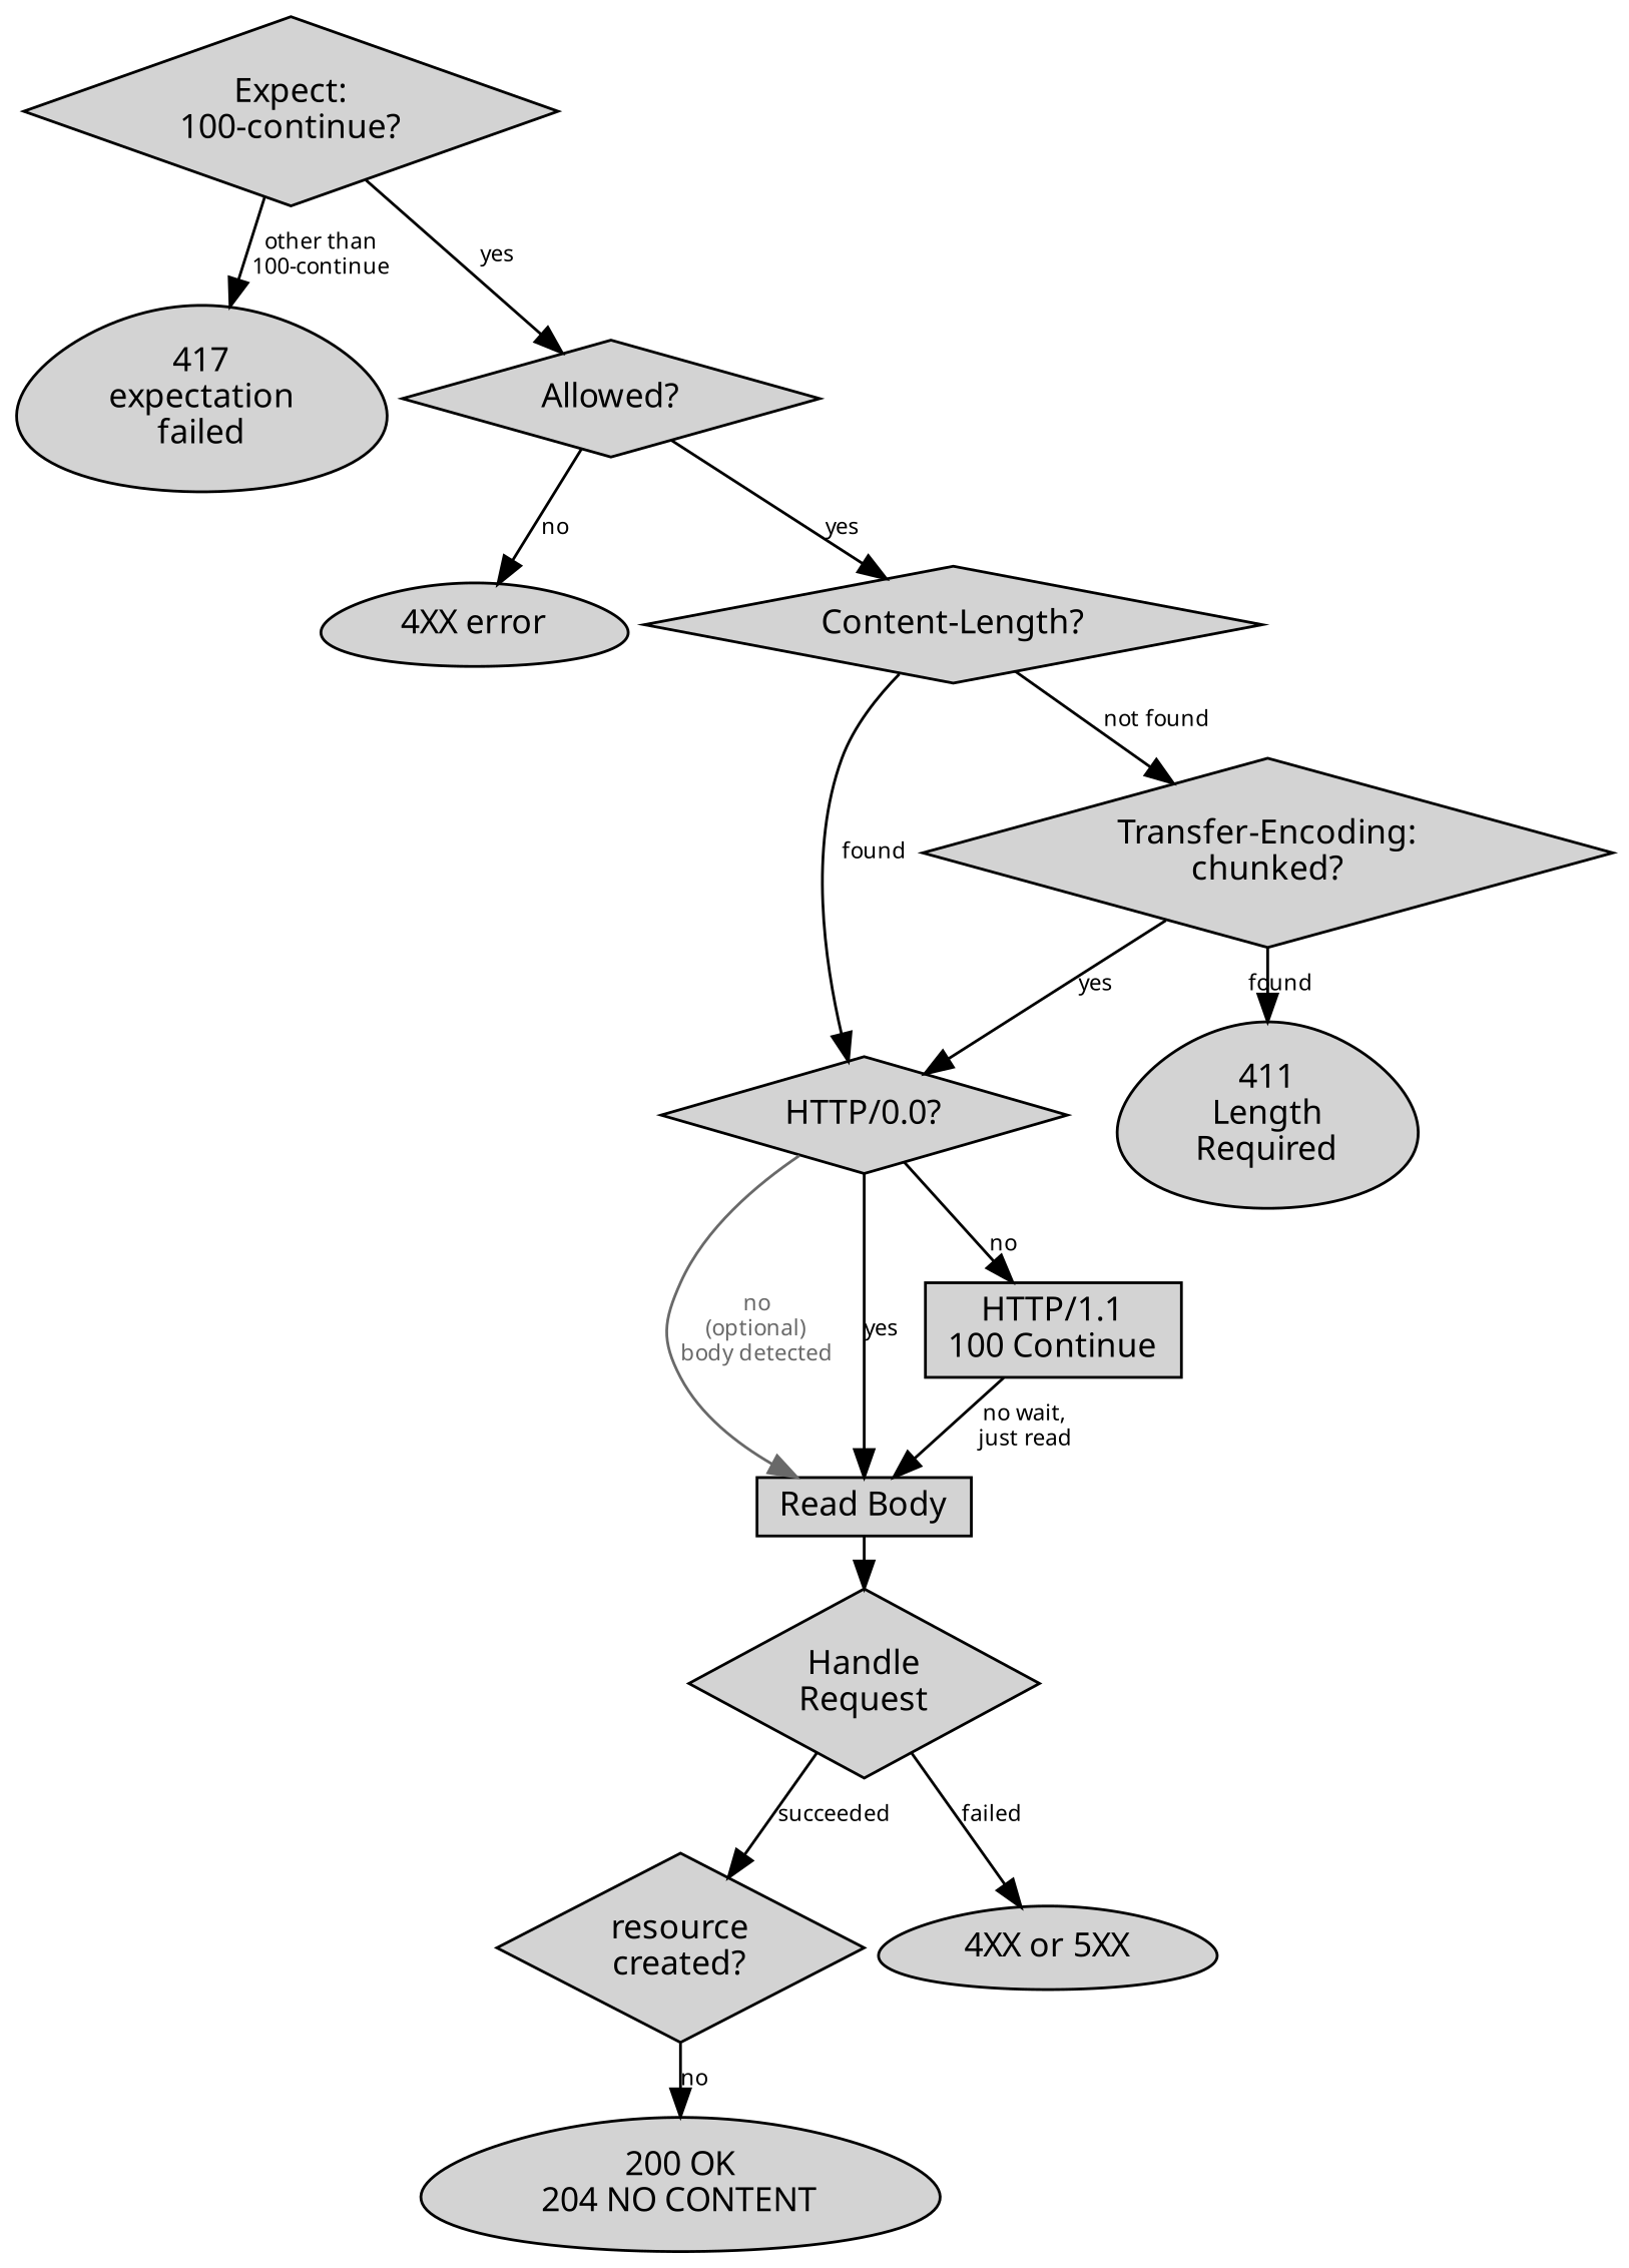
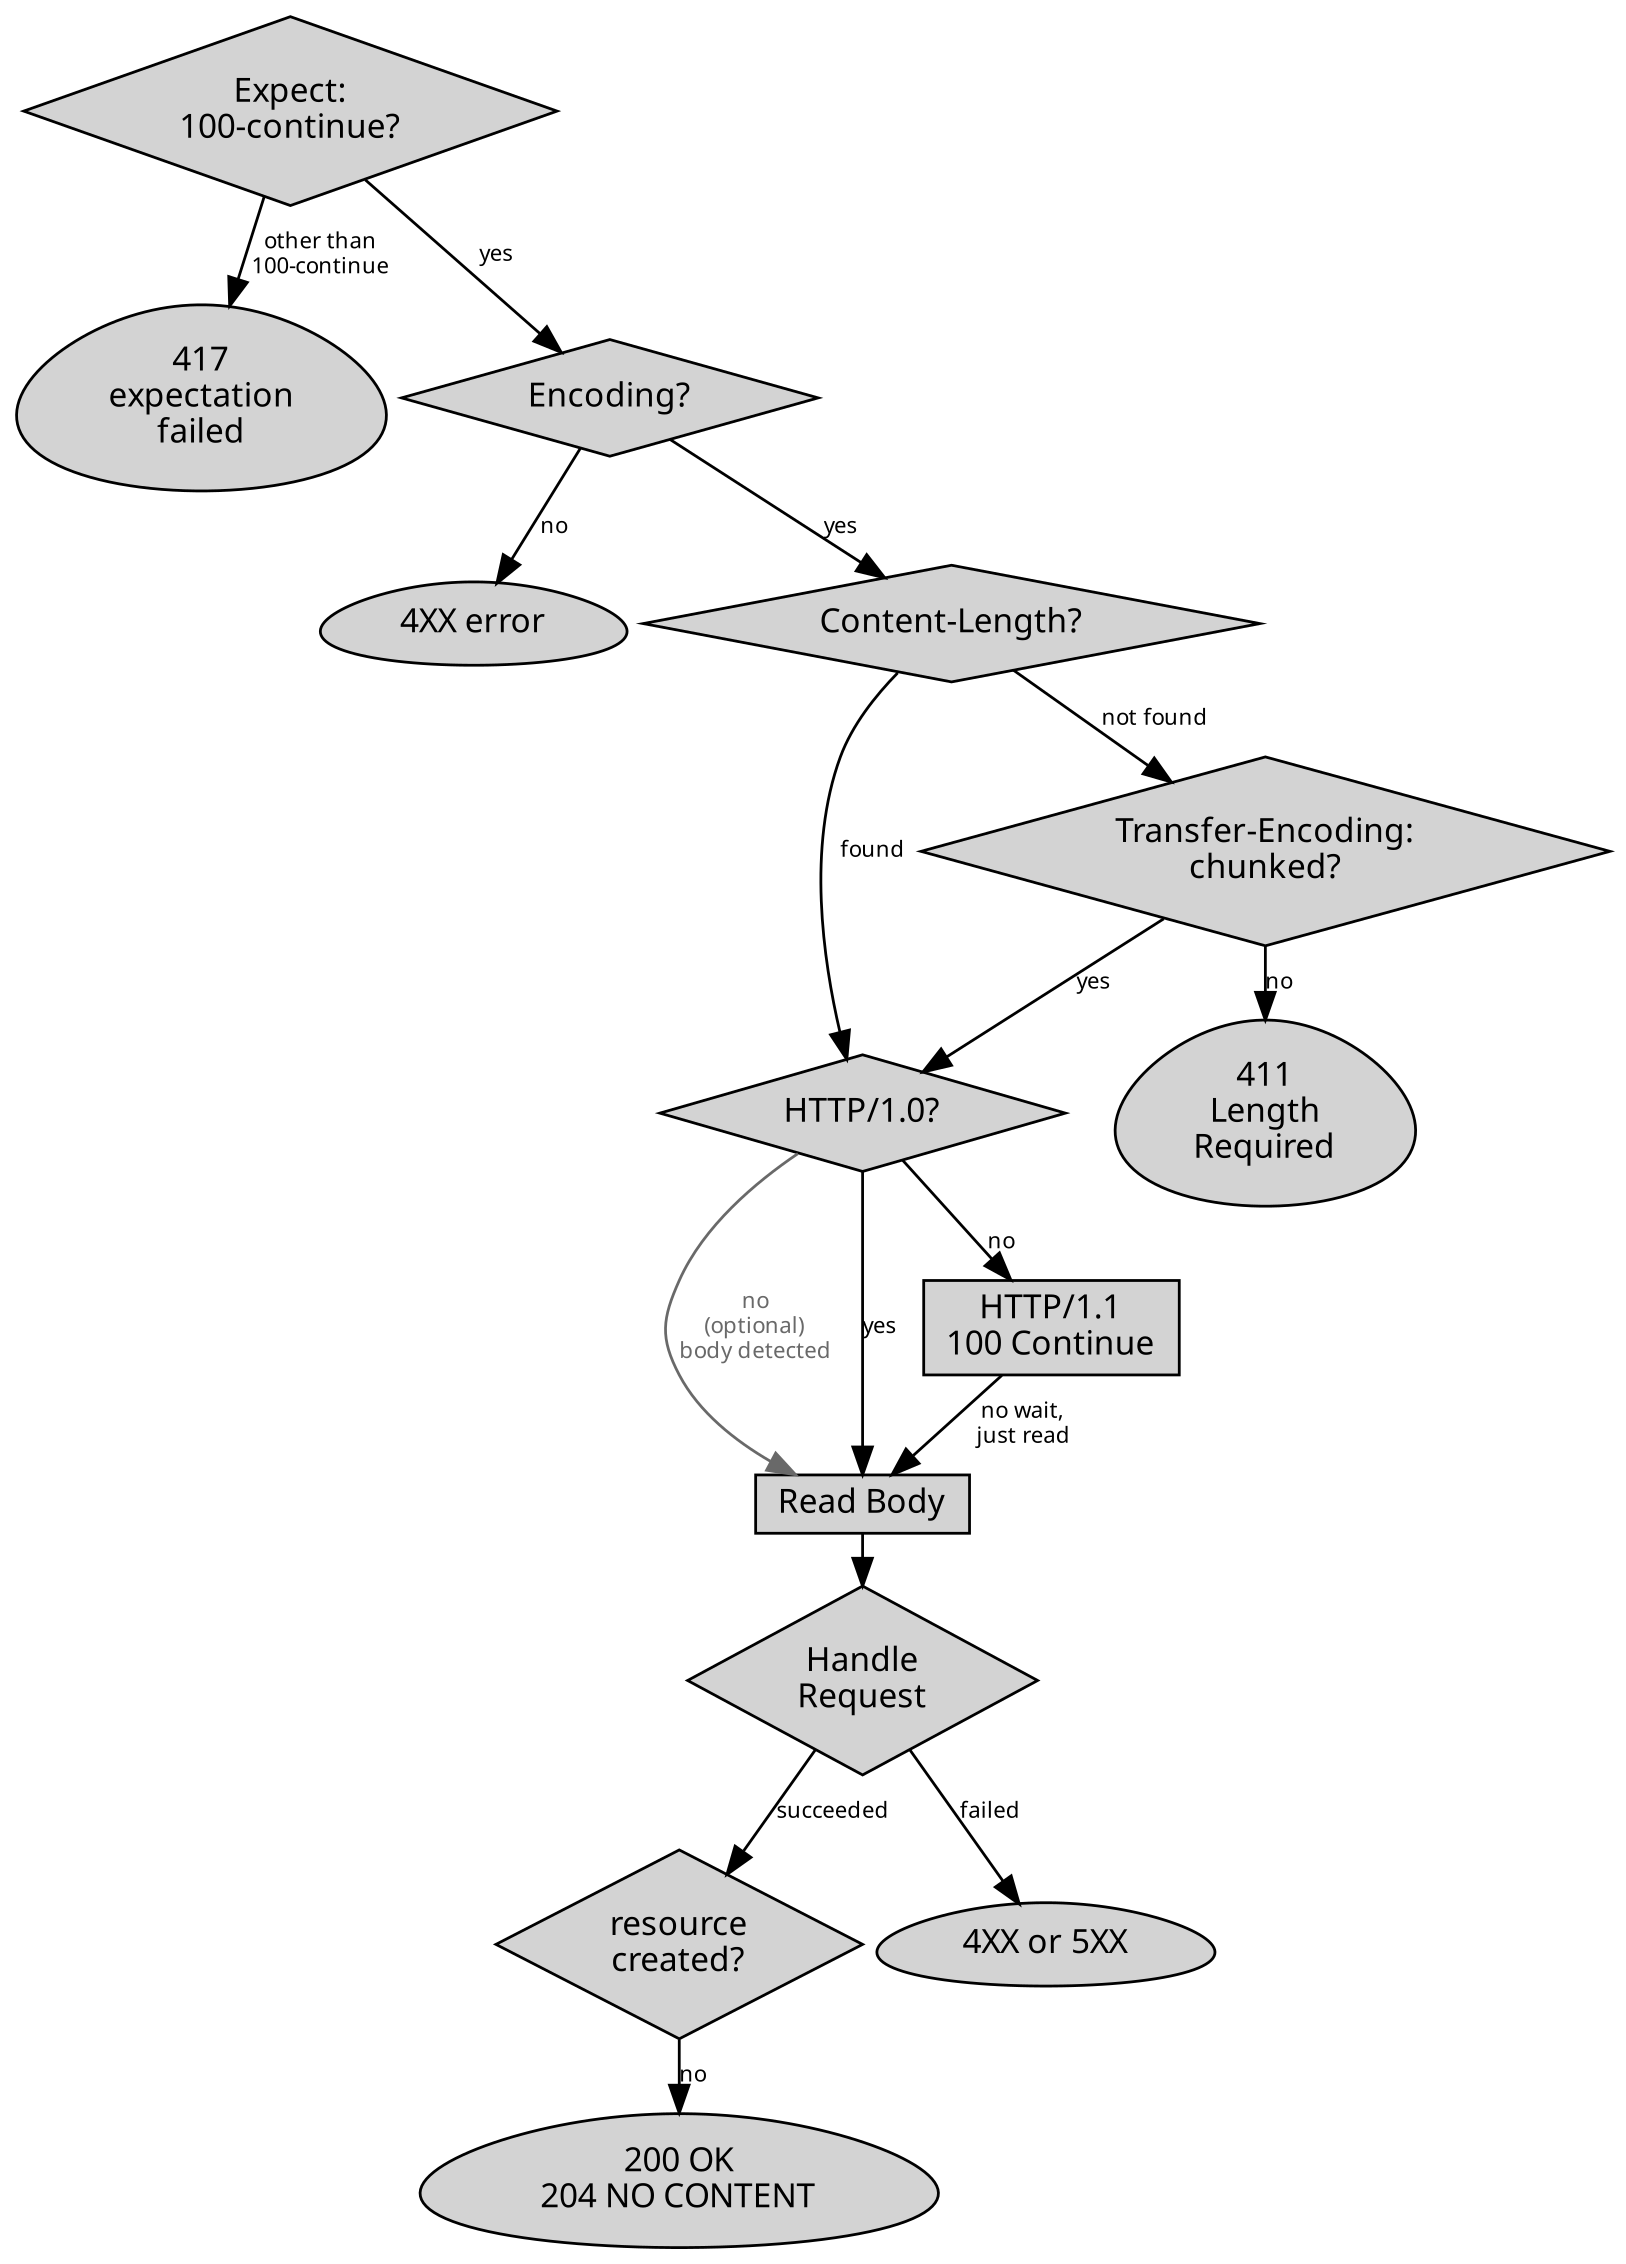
  digraph {
    fontname="Noto Sans"
    nodesep=0.125
    ranksep=0.25
    node [fontcolor=black fontname="Noto Sans" fontsize=12 shape=diamond style=filled]
    edge [fontname="Noto Sans" fontsize=8]
    n1 [height=0 label="Expect:\n100-continue?" width=0]
    n2 [height=0 label="417\nexpectation\nfailed" shape=egg width=0]
-   n3 [height=0 label="Allowed?" width=0]
+   n3 [height=0 label="Encoding?" width=0]
    n4 [height=0 label="4XX error" shape=egg width=0]
    n5 [height=0 label="Content-Length?" width=0]
-   n6 [height=0 label="HTTP/0.0?" width=0]
+   n6 [height=0 label="HTTP/1.0?" width=0]
    n7 [height=0 label="Transfer-Encoding:\nchunked?" width=0]
    n8 [height=0 label="Read Body" shape=box width=0]
    n9 [height=0 label="HTTP/1.1\n100 Continue" shape=box width=0]
    n10 [height=0 label="Handle\nRequest" width=0]
    n11 [height=0 label="resource\ncreated?" width=0]
    n12 [height=0 label="4XX or 5XX" shape=egg width=0]
    n13 [height=0 label="411\nLength\nRequired" shape=egg width=0]
    n14 [height=0 label="200 OK\n204 NO CONTENT" shape=egg width=0]
    n1 -> n2 [label="other than\n100-continue"]
    n1 -> n3 [label=yes]
    n3 -> n4 [label=no]
    n3 -> n5 [label=yes]
    n5 -> n6 [label=found]
    n5 -> n7 [label="not found"]
    n6 -> n8 [color="#696969" fontcolor="#696969" label="no\n(optional)\nbody detected"]
    n6 -> n8 [label=yes]
    n6 -> n9 [label=no]
    n7 -> n6 [label=yes]
-   n7 -> n13 [label=found]
+   n7 -> n13 [label=no]
    n8 -> n10
    n9 -> n8 [label="no wait,\njust read"]
    n10 -> n11 [label=succeeded]
    n10 -> n12 [label=failed]
    n11 -> n14 [label=no]
  }
